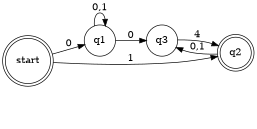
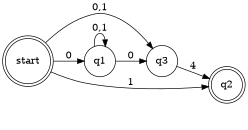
  digraph {
    rankdir=LR
    node [shape=circle]
    ss [style=invis]
    start [shape=doublecircle]
    q1
    q2 [shape=doublecircle]
    q3
    start -> q1 [label=0]
    start -> q2 [label=1]
    q1 -> q1 [label="0,1"]
    q1 -> q3 [label=0]
-   q2 -> q3 [label="0,1"]
+   start -> q3 [label="0,1"]
    q3 -> q2 [label=4]
  }
